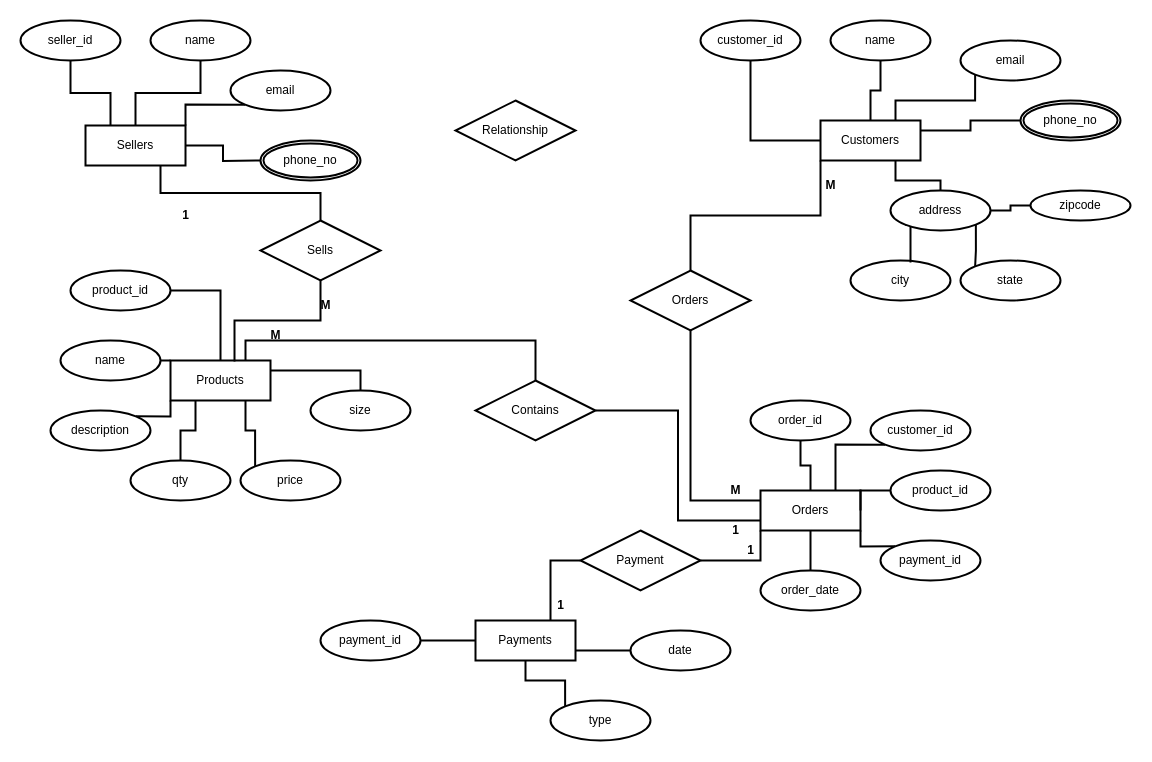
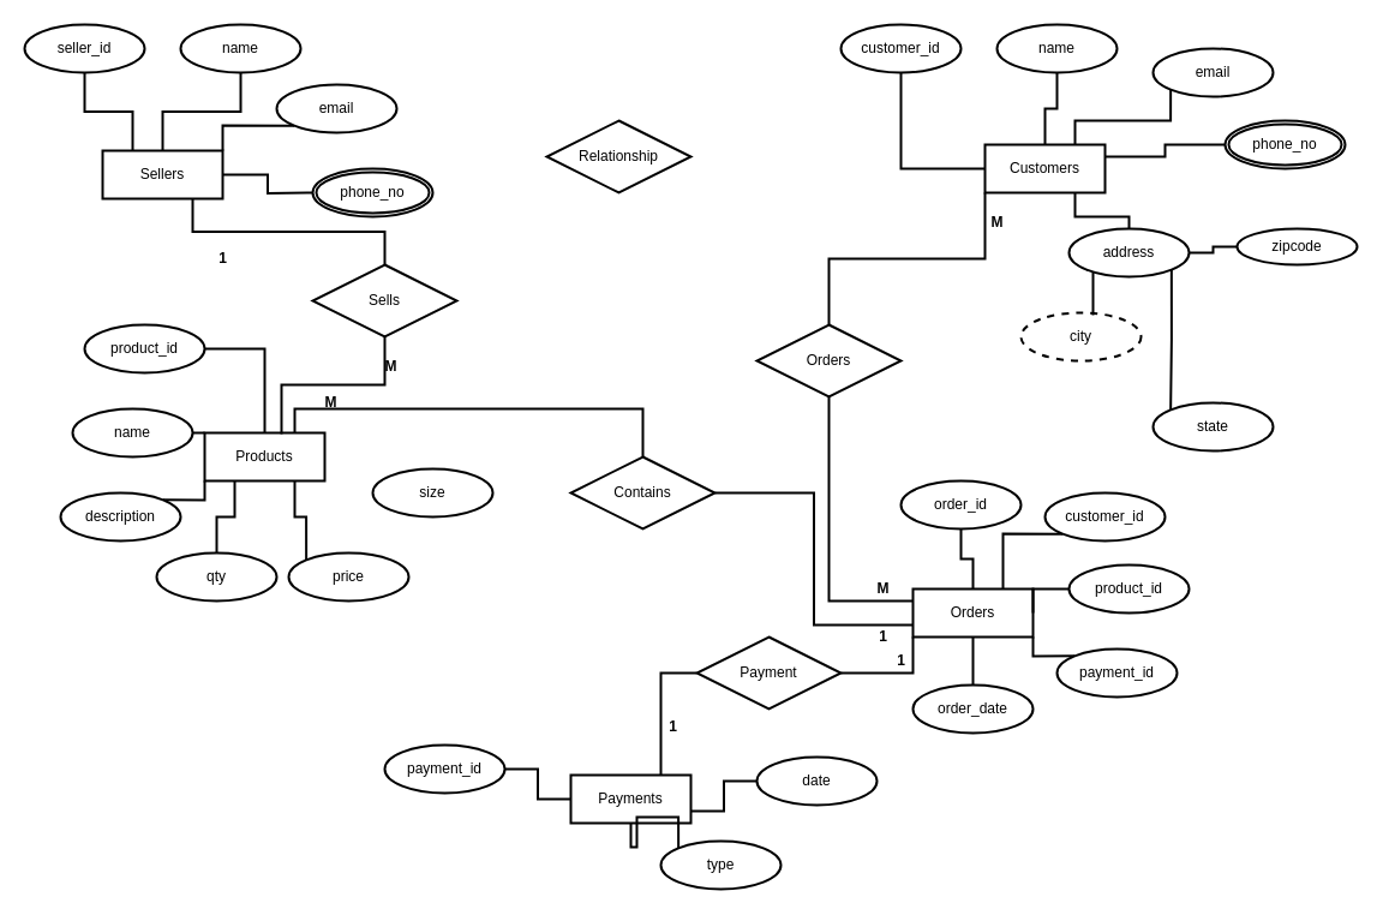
  <mxCell id="0" />
  <mxCell id="1" parent="0" />
  <mxCell id="2" style="edgeStyle=orthogonalEdgeStyle;rounded=0;orthogonalLoop=1;jettySize=auto;html=1;exitX=0.75;exitY=1;exitDx=0;exitDy=0;strokeColor=default;strokeWidth=2;endArrow=none;endFill=0;" edge="1" parent="1" source="8" target="28"><mxGeometry relative="1" as="geometry" /></mxCell>
  <mxCell id="3" style="edgeStyle=orthogonalEdgeStyle;rounded=0;orthogonalLoop=1;jettySize=auto;html=1;exitX=1;exitY=0.25;exitDx=0;exitDy=0;entryX=0;entryY=0.5;entryDx=0;entryDy=0;strokeColor=default;strokeWidth=2;endArrow=none;endFill=0;" edge="1" parent="1" source="8" target="21"><mxGeometry relative="1" as="geometry" /></mxCell>
  <mxCell id="4" style="edgeStyle=orthogonalEdgeStyle;rounded=0;orthogonalLoop=1;jettySize=auto;html=1;exitX=0.75;exitY=0;exitDx=0;exitDy=0;entryX=0;entryY=1;entryDx=0;entryDy=0;strokeColor=default;strokeWidth=2;endArrow=none;endFill=0;" edge="1" parent="1" source="8" target="19"><mxGeometry relative="1" as="geometry" /></mxCell>
  <mxCell id="5" style="edgeStyle=orthogonalEdgeStyle;rounded=0;orthogonalLoop=1;jettySize=auto;html=1;exitX=0.5;exitY=0;exitDx=0;exitDy=0;strokeColor=default;strokeWidth=2;endArrow=none;endFill=0;" edge="1" parent="1" source="8" target="18"><mxGeometry relative="1" as="geometry" /></mxCell>
  <mxCell id="6" style="edgeStyle=orthogonalEdgeStyle;rounded=0;orthogonalLoop=1;jettySize=auto;html=1;exitX=0;exitY=0.5;exitDx=0;exitDy=0;entryX=0.5;entryY=1;entryDx=0;entryDy=0;strokeColor=default;strokeWidth=2;endArrow=none;endFill=0;" edge="1" parent="1" source="8" target="17"><mxGeometry relative="1" as="geometry" /></mxCell>
  <mxCell id="7" style="edgeStyle=orthogonalEdgeStyle;rounded=0;orthogonalLoop=1;jettySize=auto;html=1;exitX=0;exitY=1;exitDx=0;exitDy=0;entryX=0.5;entryY=0;entryDx=0;entryDy=0;strokeColor=default;strokeWidth=2;endArrow=none;endFill=0;" edge="1" parent="1" source="8" target="65"><mxGeometry relative="1" as="geometry" /></mxCell>
  <mxCell id="8" value="Customers" style="whiteSpace=wrap;html=1;align=center;strokeWidth=2;" vertex="1" parent="1"><mxGeometry x="820" y="120" width="100" height="40" as="geometry" /></mxCell>
  <mxCell id="9" style="edgeStyle=orthogonalEdgeStyle;rounded=0;orthogonalLoop=1;jettySize=auto;html=1;exitX=0.75;exitY=1;exitDx=0;exitDy=0;strokeColor=default;strokeWidth=2;endArrow=none;endFill=0;" edge="1" parent="1" source="10" target="76"><mxGeometry relative="1" as="geometry" /></mxCell>
  <mxCell id="10" value="Sellers" style="whiteSpace=wrap;html=1;align=center;strokeWidth=2;" vertex="1" parent="1"><mxGeometry x="85" y="125" width="100" height="40" as="geometry" /></mxCell>
  <mxCell id="11" style="edgeStyle=orthogonalEdgeStyle;rounded=0;orthogonalLoop=1;jettySize=auto;html=1;exitX=0.75;exitY=0;exitDx=0;exitDy=0;entryX=0.5;entryY=0;entryDx=0;entryDy=0;strokeColor=default;strokeWidth=2;endArrow=none;endFill=0;" edge="1" parent="1" source="12" target="70"><mxGeometry relative="1" as="geometry" /></mxCell>
  <mxCell id="12" value="Products" style="whiteSpace=wrap;html=1;align=center;strokeWidth=2;" vertex="1" parent="1"><mxGeometry x="170" y="360" width="100" height="40" as="geometry" /></mxCell>
  <mxCell id="13" style="edgeStyle=orthogonalEdgeStyle;rounded=0;orthogonalLoop=1;jettySize=auto;html=1;exitX=0.5;exitY=1;exitDx=0;exitDy=0;entryX=0.5;entryY=0;entryDx=0;entryDy=0;strokeColor=default;strokeWidth=2;endArrow=none;endFill=0;" edge="1" parent="1" source="15" target="57"><mxGeometry relative="1" as="geometry" /></mxCell>
  <mxCell id="14" style="edgeStyle=orthogonalEdgeStyle;rounded=0;orthogonalLoop=1;jettySize=auto;html=1;exitX=0;exitY=1;exitDx=0;exitDy=0;entryX=1;entryY=0.5;entryDx=0;entryDy=0;strokeColor=default;strokeWidth=2;endArrow=none;endFill=0;" edge="1" parent="1" source="15" target="67"><mxGeometry relative="1" as="geometry" /></mxCell>
  <mxCell id="15" value="Orders" style="whiteSpace=wrap;html=1;align=center;strokeWidth=2;" vertex="1" parent="1"><mxGeometry x="760" y="490" width="100" height="40" as="geometry" /></mxCell>
- <mxCell id="16" value="Payments" style="whiteSpace=wrap;html=1;align=center;strokeWidth=2;" vertex="1" parent="1"><mxGeometry x="475" y="620" width="100" height="40" as="geometry" /></mxCell>
+ <mxCell id="16" value="Payments" style="whiteSpace=wrap;html=1;align=center;strokeWidth=2;" vertex="1" parent="1"><mxGeometry x="475" y="645" width="100" height="40" as="geometry" /></mxCell>
  <mxCell id="17" value="customer_id" style="ellipse;whiteSpace=wrap;html=1;align=center;strokeWidth=2;" vertex="1" parent="1"><mxGeometry x="700" y="20" width="100" height="40" as="geometry" /></mxCell>
  <mxCell id="18" value="name" style="ellipse;whiteSpace=wrap;html=1;align=center;strokeWidth=2;" vertex="1" parent="1"><mxGeometry x="830" y="20" width="100" height="40" as="geometry" /></mxCell>
  <mxCell id="19" value="email" style="ellipse;whiteSpace=wrap;html=1;align=center;strokeWidth=2;" vertex="1" parent="1"><mxGeometry x="960" y="40" width="100" height="40" as="geometry" /></mxCell>
  <mxCell id="20" value="zipcode" style="ellipse;whiteSpace=wrap;html=1;align=center;strokeWidth=2;" vertex="1" parent="1"><mxGeometry x="1030" y="190" width="100" height="30" as="geometry" /></mxCell>
  <mxCell id="21" value="phone_no" style="ellipse;shape=doubleEllipse;margin=3;whiteSpace=wrap;html=1;align=center;strokeWidth=2;" vertex="1" parent="1"><mxGeometry x="1020" y="100" width="100" height="40" as="geometry" /></mxCell>
- <mxCell id="22" value="state" style="ellipse;whiteSpace=wrap;html=1;align=center;strokeWidth=2;" vertex="1" parent="1"><mxGeometry x="960" y="260" width="100" height="40" as="geometry" /></mxCell>
- <mxCell id="23" value="city" style="ellipse;whiteSpace=wrap;html=1;align=center;strokeWidth=2;" vertex="1" parent="1"><mxGeometry x="850" y="260" width="100" height="40" as="geometry" /></mxCell>
+ <mxCell id="22" value="state" style="ellipse;whiteSpace=wrap;html=1;align=center;strokeWidth=2;" vertex="1" parent="1"><mxGeometry x="960" y="335" width="100" height="40" as="geometry" /></mxCell>
+ <mxCell id="23" value="city" style="ellipse;whiteSpace=wrap;html=1;align=center;strokeWidth=2;dashed=1;" vertex="1" parent="1"><mxGeometry x="850" y="260" width="100" height="40" as="geometry" /></mxCell>
  <mxCell id="24" style="edgeStyle=orthogonalEdgeStyle;rounded=0;orthogonalLoop=1;jettySize=auto;html=1;exitX=0;exitY=1;exitDx=0;exitDy=0;entryX=0.7;entryY=0;entryDx=0;entryDy=0;entryPerimeter=0;strokeColor=none;" edge="1" parent="1" source="28" target="23"><mxGeometry relative="1" as="geometry" /></mxCell>
  <mxCell id="25" style="edgeStyle=orthogonalEdgeStyle;rounded=0;orthogonalLoop=1;jettySize=auto;html=1;exitX=0;exitY=1;exitDx=0;exitDy=0;entryX=0.6;entryY=0.05;entryDx=0;entryDy=0;entryPerimeter=0;strokeColor=default;strokeWidth=2;endArrow=none;endFill=0;" edge="1" parent="1" source="28" target="23"><mxGeometry relative="1" as="geometry" /></mxCell>
  <mxCell id="26" style="edgeStyle=orthogonalEdgeStyle;rounded=0;orthogonalLoop=1;jettySize=auto;html=1;exitX=1;exitY=0.5;exitDx=0;exitDy=0;entryX=0;entryY=0.5;entryDx=0;entryDy=0;strokeColor=default;strokeWidth=2;endArrow=none;endFill=0;" edge="1" parent="1" source="28" target="20"><mxGeometry relative="1" as="geometry" /></mxCell>
  <mxCell id="27" style="edgeStyle=orthogonalEdgeStyle;rounded=0;orthogonalLoop=1;jettySize=auto;html=1;exitX=1;exitY=1;exitDx=0;exitDy=0;entryX=0;entryY=0;entryDx=0;entryDy=0;strokeColor=default;strokeWidth=2;endArrow=none;endFill=0;" edge="1" parent="1" source="28" target="22"><mxGeometry relative="1" as="geometry" /></mxCell>
  <mxCell id="28" value="address" style="ellipse;whiteSpace=wrap;html=1;align=center;strokeWidth=2;" vertex="1" parent="1"><mxGeometry x="890" y="190" width="100" height="40" as="geometry" /></mxCell>
  <mxCell id="29" style="edgeStyle=orthogonalEdgeStyle;rounded=0;orthogonalLoop=1;jettySize=auto;html=1;exitX=0.5;exitY=1;exitDx=0;exitDy=0;entryX=0.25;entryY=0;entryDx=0;entryDy=0;strokeColor=default;strokeWidth=2;endArrow=none;endFill=0;" edge="1" parent="1" source="30" target="10"><mxGeometry relative="1" as="geometry" /></mxCell>
  <mxCell id="30" value="seller_id" style="ellipse;whiteSpace=wrap;html=1;align=center;strokeWidth=2;" vertex="1" parent="1"><mxGeometry x="20" y="20" width="100" height="40" as="geometry" /></mxCell>
  <mxCell id="31" style="edgeStyle=orthogonalEdgeStyle;rounded=0;orthogonalLoop=1;jettySize=auto;html=1;exitX=0;exitY=1;exitDx=0;exitDy=0;entryX=1;entryY=0;entryDx=0;entryDy=0;strokeColor=default;strokeWidth=2;endArrow=none;endFill=0;" edge="1" parent="1" source="32" target="10"><mxGeometry relative="1" as="geometry" /></mxCell>
  <mxCell id="32" value="email" style="ellipse;whiteSpace=wrap;html=1;align=center;strokeWidth=2;" vertex="1" parent="1"><mxGeometry x="230" y="70" width="100" height="40" as="geometry" /></mxCell>
  <mxCell id="33" style="edgeStyle=orthogonalEdgeStyle;rounded=0;orthogonalLoop=1;jettySize=auto;html=1;exitX=0.5;exitY=1;exitDx=0;exitDy=0;strokeColor=default;strokeWidth=2;endArrow=none;endFill=0;" edge="1" parent="1" source="34" target="10"><mxGeometry relative="1" as="geometry" /></mxCell>
  <mxCell id="34" value="name" style="ellipse;whiteSpace=wrap;html=1;align=center;strokeWidth=2;" vertex="1" parent="1"><mxGeometry x="150" y="20" width="100" height="40" as="geometry" /></mxCell>
  <mxCell id="35" style="edgeStyle=orthogonalEdgeStyle;rounded=0;orthogonalLoop=1;jettySize=auto;html=1;exitX=0;exitY=0.5;exitDx=0;exitDy=0;strokeColor=default;strokeWidth=2;endArrow=none;endFill=0;" edge="1" parent="1" target="10"><mxGeometry relative="1" as="geometry"><mxPoint x="260" y="160" as="sourcePoint" /></mxGeometry></mxCell>
  <mxCell id="36" value="phone_no" style="ellipse;shape=doubleEllipse;margin=3;whiteSpace=wrap;html=1;align=center;strokeWidth=2;" vertex="1" parent="1"><mxGeometry x="260" y="140" width="100" height="40" as="geometry" /></mxCell>
  <mxCell id="37" style="edgeStyle=orthogonalEdgeStyle;rounded=0;orthogonalLoop=1;jettySize=auto;html=1;exitX=1;exitY=0.5;exitDx=0;exitDy=0;entryX=0.5;entryY=0;entryDx=0;entryDy=0;strokeColor=default;strokeWidth=2;endArrow=none;endFill=0;" edge="1" parent="1" source="38" target="12"><mxGeometry relative="1" as="geometry" /></mxCell>
  <mxCell id="38" value="product_id" style="ellipse;whiteSpace=wrap;html=1;align=center;strokeWidth=2;" vertex="1" parent="1"><mxGeometry x="70" y="270" width="100" height="40" as="geometry" /></mxCell>
- <mxCell id="39" style="edgeStyle=orthogonalEdgeStyle;rounded=0;orthogonalLoop=1;jettySize=auto;html=1;exitX=0.5;exitY=0;exitDx=0;exitDy=0;entryX=1;entryY=0.25;entryDx=0;entryDy=0;strokeColor=default;strokeWidth=2;endArrow=none;endFill=0;" edge="1" parent="1" source="40" target="12"><mxGeometry relative="1" as="geometry" /></mxCell>
  <mxCell id="40" value="size" style="ellipse;whiteSpace=wrap;html=1;align=center;strokeWidth=2;" vertex="1" parent="1"><mxGeometry x="310" y="390" width="100" height="40" as="geometry" /></mxCell>
  <mxCell id="41" style="edgeStyle=orthogonalEdgeStyle;rounded=0;orthogonalLoop=1;jettySize=auto;html=1;exitX=1;exitY=0.5;exitDx=0;exitDy=0;entryX=0;entryY=0;entryDx=0;entryDy=0;strokeColor=default;strokeWidth=2;endArrow=none;endFill=0;" edge="1" parent="1" source="42" target="12"><mxGeometry relative="1" as="geometry" /></mxCell>
  <mxCell id="42" value="name" style="ellipse;whiteSpace=wrap;html=1;align=center;strokeWidth=2;" vertex="1" parent="1"><mxGeometry x="60" y="340" width="100" height="40" as="geometry" /></mxCell>
  <mxCell id="43" style="edgeStyle=orthogonalEdgeStyle;rounded=0;orthogonalLoop=1;jettySize=auto;html=1;exitX=1;exitY=0;exitDx=0;exitDy=0;entryX=0;entryY=1;entryDx=0;entryDy=0;strokeColor=default;strokeWidth=2;endArrow=none;endFill=0;" edge="1" parent="1" source="44" target="12"><mxGeometry relative="1" as="geometry" /></mxCell>
  <mxCell id="44" value="description" style="ellipse;whiteSpace=wrap;html=1;align=center;strokeWidth=2;" vertex="1" parent="1"><mxGeometry x="50" y="410" width="100" height="40" as="geometry" /></mxCell>
  <mxCell id="45" style="edgeStyle=orthogonalEdgeStyle;rounded=0;orthogonalLoop=1;jettySize=auto;html=1;exitX=0.5;exitY=0;exitDx=0;exitDy=0;entryX=0.25;entryY=1;entryDx=0;entryDy=0;strokeColor=default;strokeWidth=2;endArrow=none;endFill=0;" edge="1" parent="1" source="46" target="12"><mxGeometry relative="1" as="geometry" /></mxCell>
  <mxCell id="46" value="qty" style="ellipse;whiteSpace=wrap;html=1;align=center;strokeWidth=2;" vertex="1" parent="1"><mxGeometry x="130" y="460" width="100" height="40" as="geometry" /></mxCell>
  <mxCell id="47" style="edgeStyle=orthogonalEdgeStyle;rounded=0;orthogonalLoop=1;jettySize=auto;html=1;exitX=0;exitY=0;exitDx=0;exitDy=0;entryX=0.75;entryY=1;entryDx=0;entryDy=0;strokeColor=default;strokeWidth=2;endArrow=none;endFill=0;" edge="1" parent="1" source="48" target="12"><mxGeometry relative="1" as="geometry" /></mxCell>
  <mxCell id="48" value="price" style="ellipse;whiteSpace=wrap;html=1;align=center;strokeWidth=2;" vertex="1" parent="1"><mxGeometry x="240" y="460" width="100" height="40" as="geometry" /></mxCell>
  <mxCell id="49" style="edgeStyle=orthogonalEdgeStyle;rounded=0;orthogonalLoop=1;jettySize=auto;html=1;exitX=0.5;exitY=1;exitDx=0;exitDy=0;entryX=0.5;entryY=0;entryDx=0;entryDy=0;strokeColor=default;strokeWidth=2;endArrow=none;endFill=0;" edge="1" parent="1" source="50" target="15"><mxGeometry relative="1" as="geometry" /></mxCell>
  <mxCell id="50" value="order_id" style="ellipse;whiteSpace=wrap;html=1;align=center;strokeWidth=2;" vertex="1" parent="1"><mxGeometry x="750" y="400" width="100" height="40" as="geometry" /></mxCell>
  <mxCell id="51" style="edgeStyle=orthogonalEdgeStyle;rounded=0;orthogonalLoop=1;jettySize=auto;html=1;exitX=0;exitY=1;exitDx=0;exitDy=0;entryX=0.75;entryY=0;entryDx=0;entryDy=0;strokeColor=default;strokeWidth=2;endArrow=none;endFill=0;" edge="1" parent="1" source="52" target="15"><mxGeometry relative="1" as="geometry" /></mxCell>
  <mxCell id="52" value="customer_id" style="ellipse;whiteSpace=wrap;html=1;align=center;strokeWidth=2;" vertex="1" parent="1"><mxGeometry x="870" y="410" width="100" height="40" as="geometry" /></mxCell>
  <mxCell id="53" style="edgeStyle=orthogonalEdgeStyle;rounded=0;orthogonalLoop=1;jettySize=auto;html=1;exitX=0;exitY=0.5;exitDx=0;exitDy=0;entryX=1;entryY=0.5;entryDx=0;entryDy=0;strokeColor=default;strokeWidth=2;endArrow=none;endFill=0;" edge="1" parent="1" source="54" target="15"><mxGeometry relative="1" as="geometry" /></mxCell>
  <mxCell id="54" value="product_id" style="ellipse;whiteSpace=wrap;html=1;align=center;strokeWidth=2;" vertex="1" parent="1"><mxGeometry x="890" y="470" width="100" height="40" as="geometry" /></mxCell>
  <mxCell id="55" style="edgeStyle=orthogonalEdgeStyle;rounded=0;orthogonalLoop=1;jettySize=auto;html=1;exitX=0;exitY=0;exitDx=0;exitDy=0;entryX=1;entryY=1;entryDx=0;entryDy=0;strokeColor=default;strokeWidth=2;endArrow=none;endFill=0;" edge="1" parent="1" source="56" target="15"><mxGeometry relative="1" as="geometry" /></mxCell>
  <mxCell id="56" value="payment_id" style="ellipse;whiteSpace=wrap;html=1;align=center;strokeWidth=2;" vertex="1" parent="1"><mxGeometry x="880" y="540" width="100" height="40" as="geometry" /></mxCell>
  <mxCell id="57" value="order_date" style="ellipse;whiteSpace=wrap;html=1;align=center;strokeWidth=2;" vertex="1" parent="1"><mxGeometry x="760" y="570" width="100" height="40" as="geometry" /></mxCell>
  <mxCell id="58" style="edgeStyle=orthogonalEdgeStyle;rounded=0;orthogonalLoop=1;jettySize=auto;html=1;exitX=1;exitY=0.5;exitDx=0;exitDy=0;entryX=0;entryY=0.5;entryDx=0;entryDy=0;strokeColor=default;strokeWidth=2;endArrow=none;endFill=0;" edge="1" parent="1" source="59" target="16"><mxGeometry relative="1" as="geometry" /></mxCell>
  <mxCell id="59" value="payment_id" style="ellipse;whiteSpace=wrap;html=1;align=center;strokeWidth=2;" vertex="1" parent="1"><mxGeometry x="320" y="620" width="100" height="40" as="geometry" /></mxCell>
  <mxCell id="60" style="edgeStyle=orthogonalEdgeStyle;rounded=0;orthogonalLoop=1;jettySize=auto;html=1;exitX=0;exitY=0.5;exitDx=0;exitDy=0;entryX=1;entryY=0.75;entryDx=0;entryDy=0;strokeColor=default;strokeWidth=2;endArrow=none;endFill=0;" edge="1" parent="1" source="61" target="16"><mxGeometry relative="1" as="geometry" /></mxCell>
  <mxCell id="61" value="date" style="ellipse;whiteSpace=wrap;html=1;align=center;strokeWidth=2;" vertex="1" parent="1"><mxGeometry x="630" y="630" width="100" height="40" as="geometry" /></mxCell>
  <mxCell id="62" style="edgeStyle=orthogonalEdgeStyle;rounded=0;orthogonalLoop=1;jettySize=auto;html=1;exitX=0;exitY=0;exitDx=0;exitDy=0;strokeColor=default;strokeWidth=2;endArrow=none;endFill=0;" edge="1" parent="1" source="63" target="16"><mxGeometry relative="1" as="geometry" /></mxCell>
  <mxCell id="63" value="type" style="ellipse;whiteSpace=wrap;html=1;align=center;strokeWidth=2;" vertex="1" parent="1"><mxGeometry x="550" y="700" width="100" height="40" as="geometry" /></mxCell>
  <mxCell id="64" style="edgeStyle=orthogonalEdgeStyle;rounded=0;orthogonalLoop=1;jettySize=auto;html=1;exitX=0.5;exitY=1;exitDx=0;exitDy=0;entryX=0;entryY=0.25;entryDx=0;entryDy=0;strokeColor=default;strokeWidth=2;endArrow=none;endFill=0;" edge="1" parent="1" source="65" target="15"><mxGeometry relative="1" as="geometry" /></mxCell>
  <mxCell id="65" value="Orders" style="shape=rhombus;perimeter=rhombusPerimeter;whiteSpace=wrap;html=1;align=center;strokeWidth=2;" vertex="1" parent="1"><mxGeometry x="630" y="270" width="120" height="60" as="geometry" /></mxCell>
  <mxCell id="66" style="edgeStyle=orthogonalEdgeStyle;rounded=0;orthogonalLoop=1;jettySize=auto;html=1;exitX=0;exitY=0.5;exitDx=0;exitDy=0;entryX=0.75;entryY=0;entryDx=0;entryDy=0;strokeColor=default;strokeWidth=2;endArrow=none;endFill=0;" edge="1" parent="1" source="67" target="16"><mxGeometry relative="1" as="geometry" /></mxCell>
  <mxCell id="67" value="Payment" style="shape=rhombus;perimeter=rhombusPerimeter;whiteSpace=wrap;html=1;align=center;strokeWidth=2;" vertex="1" parent="1"><mxGeometry x="580" y="530" width="120" height="60" as="geometry" /></mxCell>
  <mxCell id="68" value="Relationship" style="shape=rhombus;perimeter=rhombusPerimeter;whiteSpace=wrap;html=1;align=center;strokeWidth=2;" vertex="1" parent="1"><mxGeometry x="455" y="100" width="120" height="60" as="geometry" /></mxCell>
  <mxCell id="69" style="edgeStyle=orthogonalEdgeStyle;rounded=0;orthogonalLoop=1;jettySize=auto;html=1;exitX=1;exitY=0.5;exitDx=0;exitDy=0;entryX=0;entryY=0.75;entryDx=0;entryDy=0;strokeColor=default;strokeWidth=2;endArrow=none;endFill=0;" edge="1" parent="1" source="70" target="15"><mxGeometry relative="1" as="geometry" /></mxCell>
  <mxCell id="70" value="Contains" style="shape=rhombus;perimeter=rhombusPerimeter;whiteSpace=wrap;html=1;align=center;strokeWidth=2;" vertex="1" parent="1"><mxGeometry x="475" y="380" width="120" height="60" as="geometry" /></mxCell>
  <mxCell id="71" value="&lt;b&gt;M&lt;/b&gt;" style="text;html=1;align=center;verticalAlign=middle;resizable=0;points=[];autosize=1;strokeColor=none;fillColor=none;" vertex="1" parent="1"><mxGeometry x="815" y="170" width="30" height="30" as="geometry" /></mxCell>
  <mxCell id="72" value="&lt;b&gt;M&lt;/b&gt;" style="text;html=1;align=center;verticalAlign=middle;resizable=0;points=[];autosize=1;strokeColor=none;fillColor=none;" vertex="1" parent="1"><mxGeometry x="720" y="475" width="30" height="30" as="geometry" /></mxCell>
  <mxCell id="73" value="&lt;b&gt;1&lt;/b&gt;" style="text;html=1;align=center;verticalAlign=middle;resizable=0;points=[];autosize=1;strokeColor=none;fillColor=none;" vertex="1" parent="1"><mxGeometry x="735" y="535" width="30" height="30" as="geometry" /></mxCell>
  <mxCell id="74" value="&lt;b&gt;1&lt;/b&gt;" style="text;html=1;align=center;verticalAlign=middle;resizable=0;points=[];autosize=1;strokeColor=none;fillColor=none;" vertex="1" parent="1"><mxGeometry x="545" y="590" width="30" height="30" as="geometry" /></mxCell>
  <mxCell id="75" style="edgeStyle=orthogonalEdgeStyle;rounded=0;orthogonalLoop=1;jettySize=auto;html=1;exitX=0.5;exitY=1;exitDx=0;exitDy=0;entryX=0.64;entryY=0.025;entryDx=0;entryDy=0;entryPerimeter=0;strokeColor=default;strokeWidth=2;endArrow=none;endFill=0;" edge="1" parent="1" source="76" target="12"><mxGeometry relative="1" as="geometry" /></mxCell>
  <mxCell id="76" value="Sells" style="shape=rhombus;perimeter=rhombusPerimeter;whiteSpace=wrap;html=1;align=center;strokeWidth=2;" vertex="1" parent="1"><mxGeometry x="260" y="220" width="120" height="60" as="geometry" /></mxCell>
  <mxCell id="77" value="&lt;b&gt;1&lt;/b&gt;" style="text;html=1;align=center;verticalAlign=middle;resizable=0;points=[];autosize=1;strokeColor=none;fillColor=none;" vertex="1" parent="1"><mxGeometry x="720" y="515" width="30" height="30" as="geometry" /></mxCell>
  <mxCell id="78" value="&lt;b&gt;M&lt;/b&gt;" style="text;html=1;align=center;verticalAlign=middle;resizable=0;points=[];autosize=1;strokeColor=none;fillColor=none;" vertex="1" parent="1"><mxGeometry x="260" y="320" width="30" height="30" as="geometry" /></mxCell>
  <mxCell id="79" value="&lt;b&gt;M&lt;/b&gt;" style="text;html=1;align=center;verticalAlign=middle;resizable=0;points=[];autosize=1;strokeColor=none;fillColor=none;" vertex="1" parent="1"><mxGeometry x="310" y="290" width="30" height="30" as="geometry" /></mxCell>
  <mxCell id="80" value="&lt;b&gt;1&lt;/b&gt;" style="text;html=1;align=center;verticalAlign=middle;resizable=0;points=[];autosize=1;strokeColor=none;fillColor=none;" vertex="1" parent="1"><mxGeometry x="170" y="200" width="30" height="30" as="geometry" /></mxCell>
